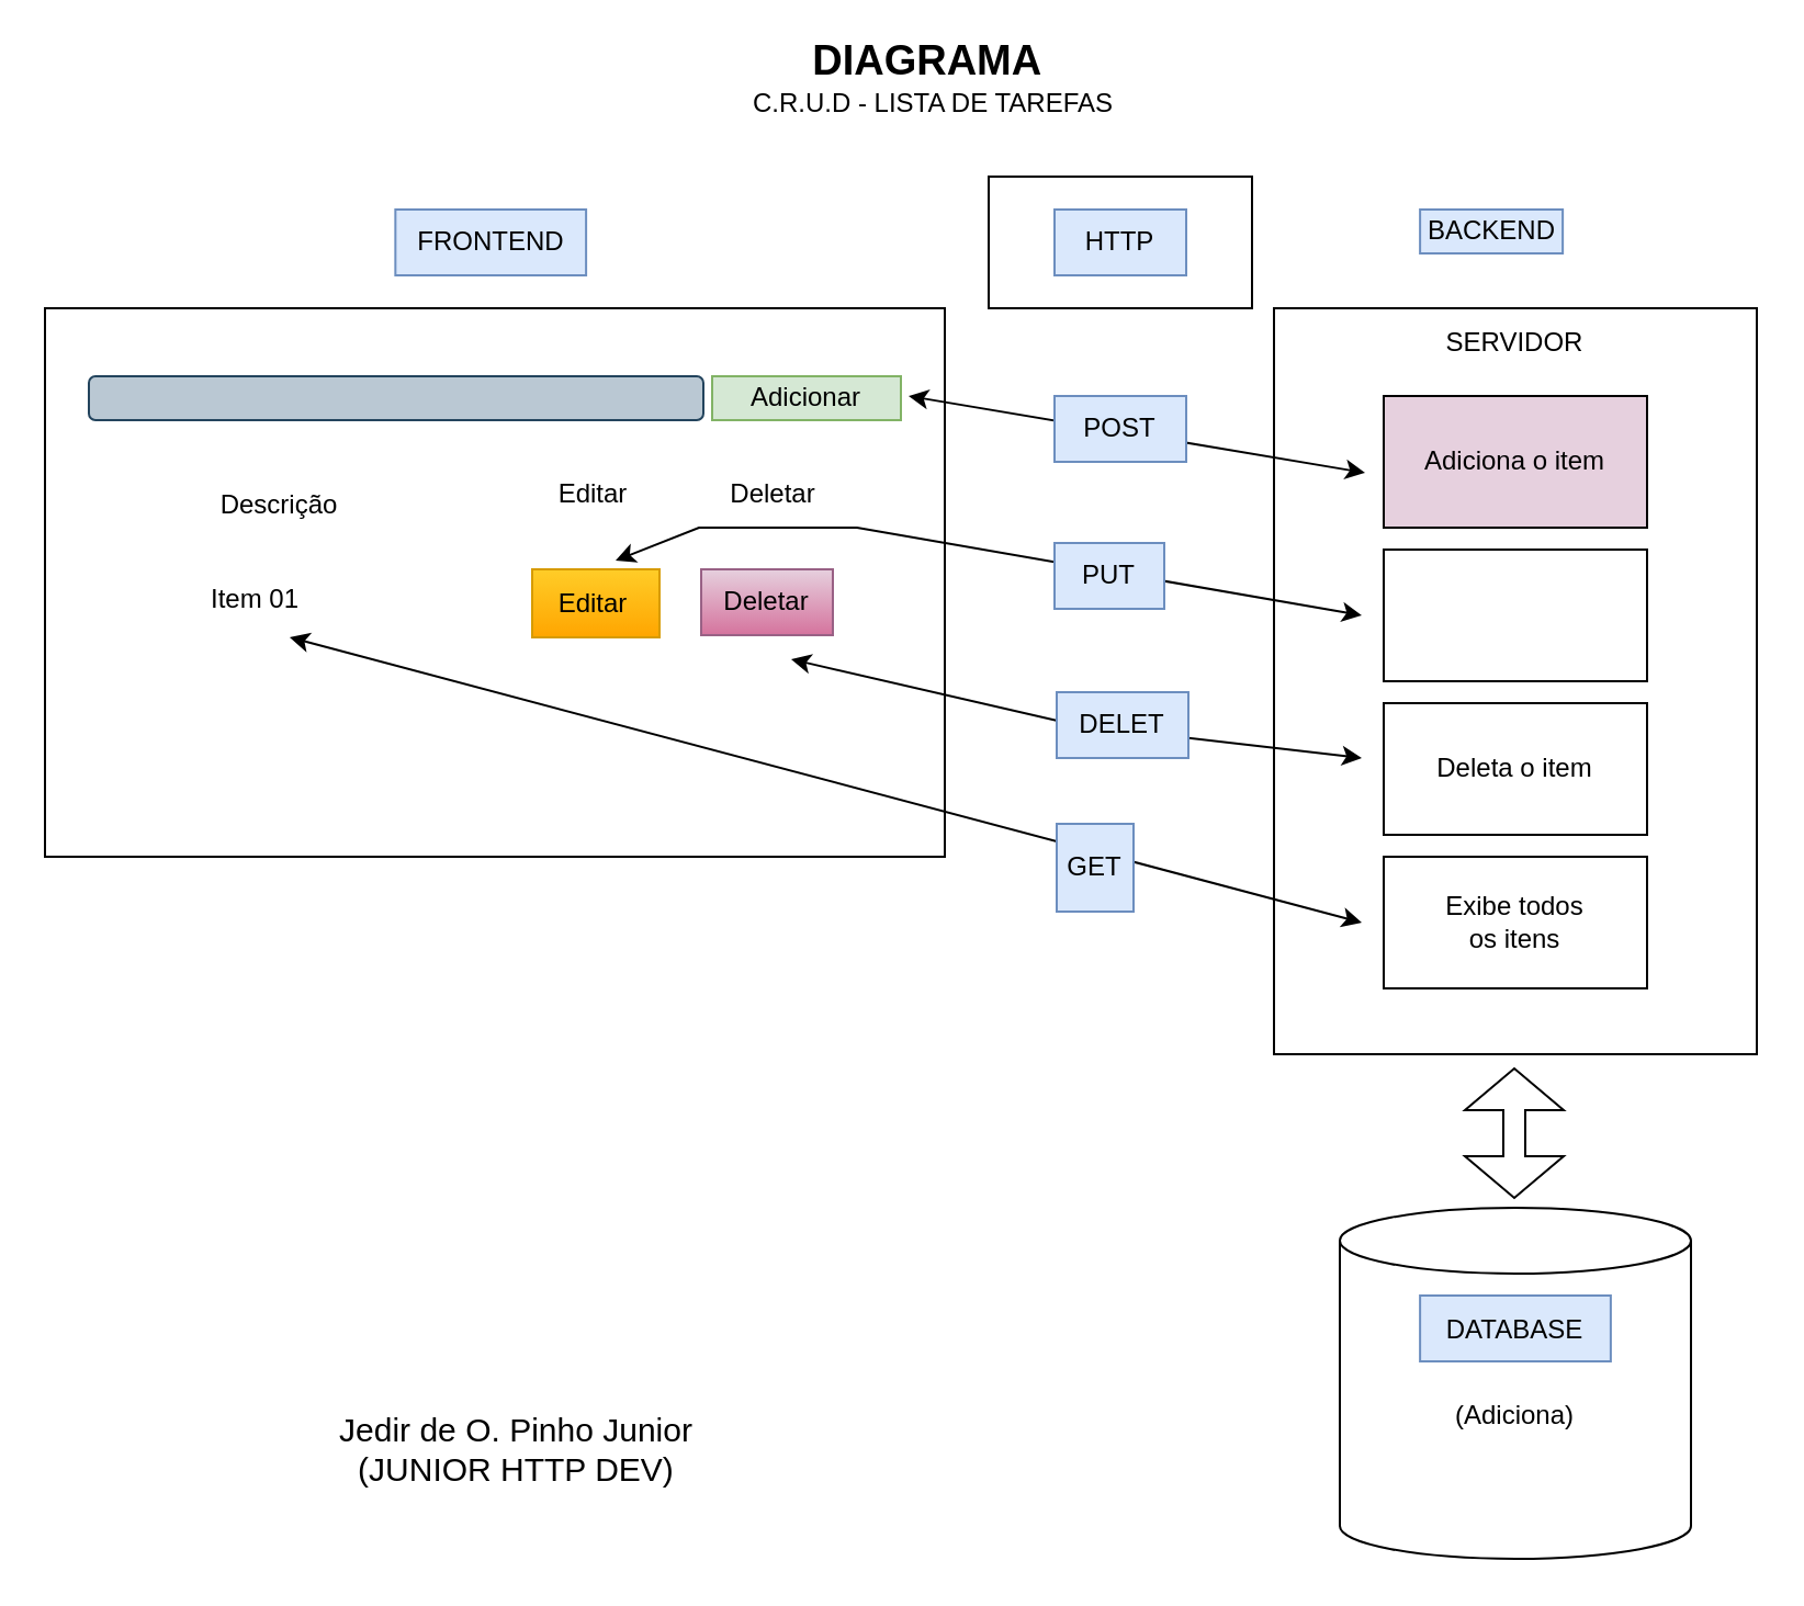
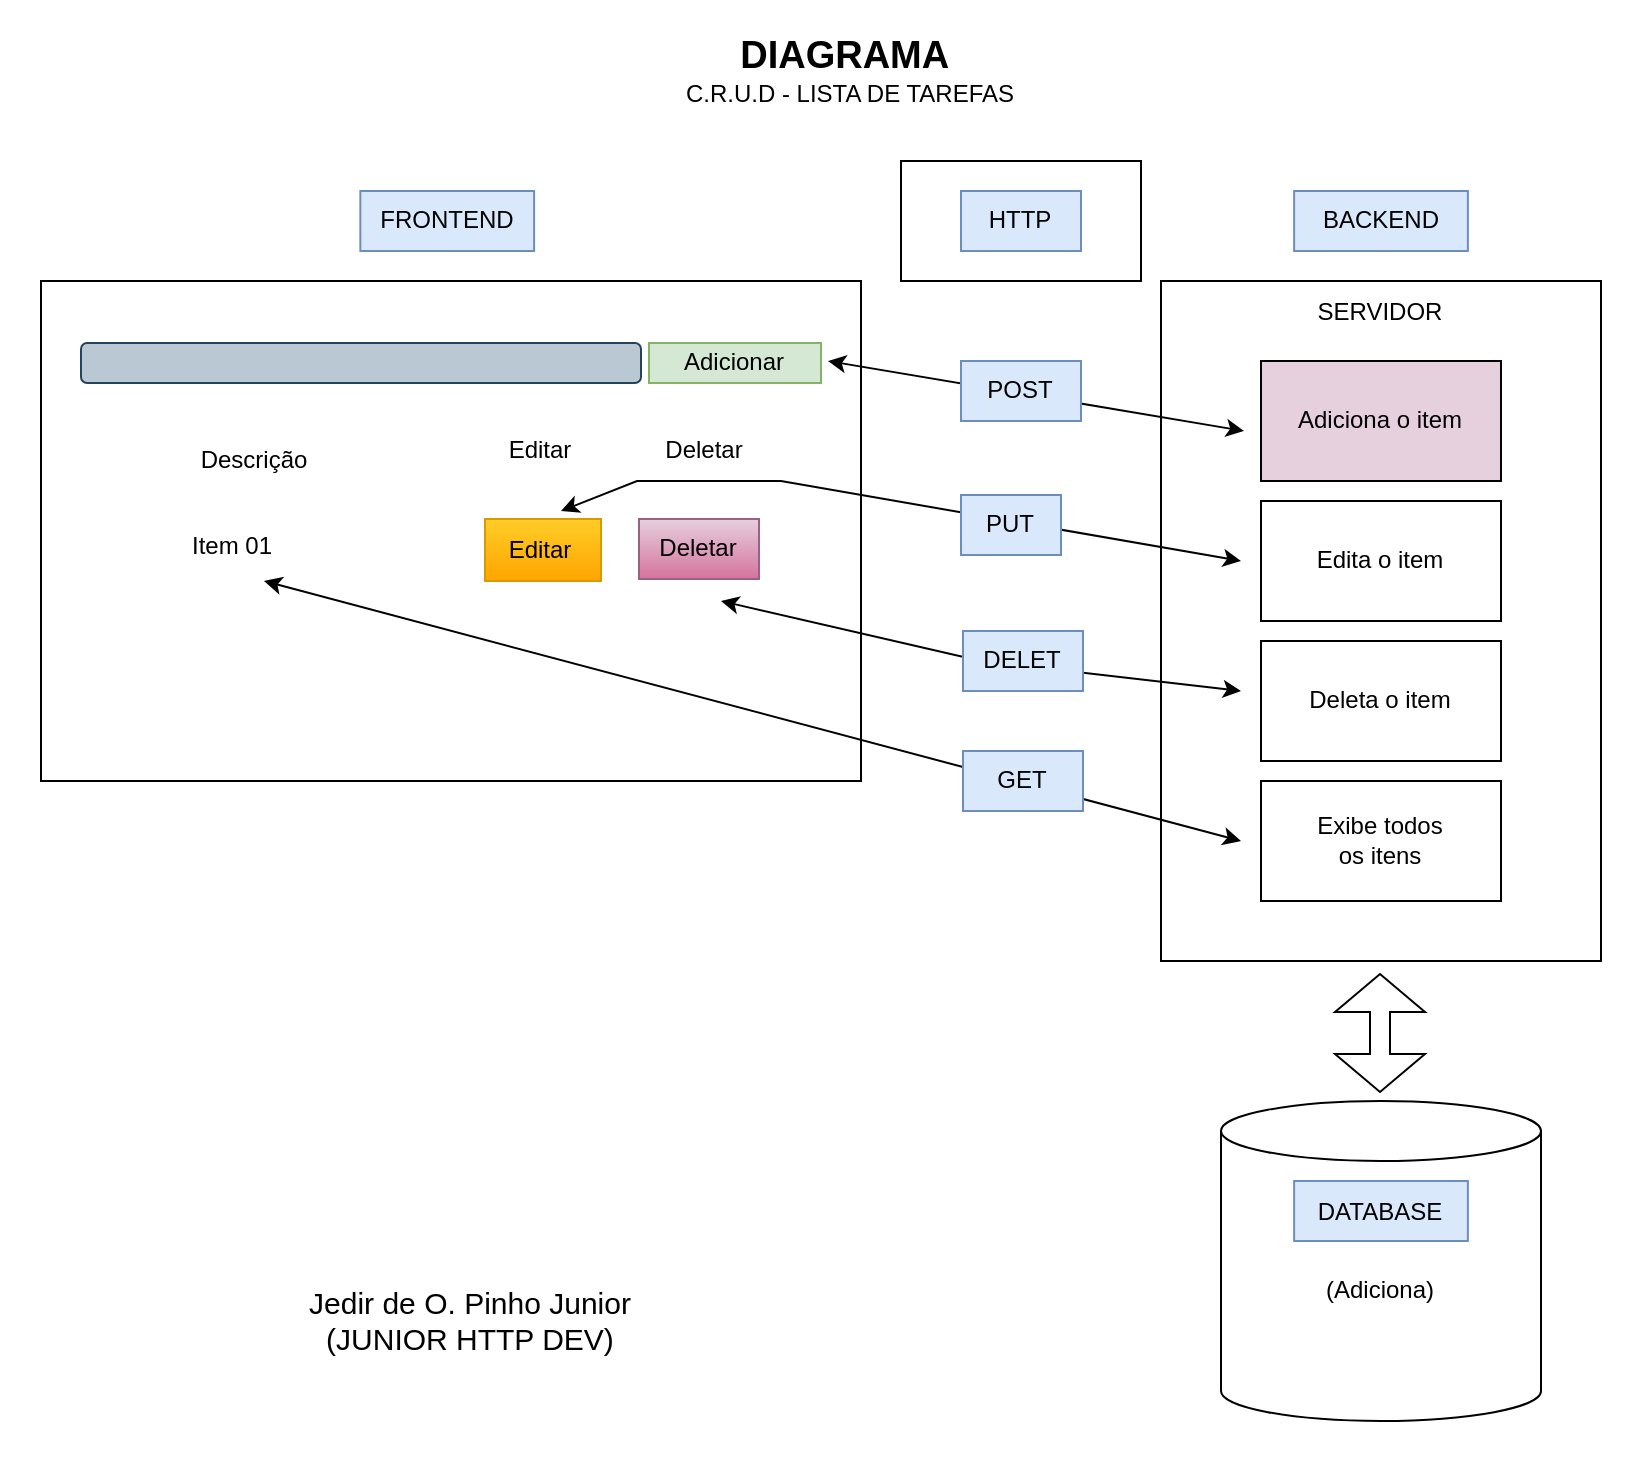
  <mxCell id="0" />
  <mxCell id="1" parent="0" />
  <mxCell id="2" value="" style="rounded=0;whiteSpace=wrap;html=1;" vertex="1" parent="1"><mxGeometry x="450" y="80" width="120" height="60" as="geometry" /></mxCell>
  <mxCell id="3" value="HTTP" style="text;html=1;align=center;verticalAlign=middle;whiteSpace=wrap;rounded=0;fillColor=#dae8fc;strokeColor=#6c8ebf;" vertex="1" parent="1"><mxGeometry x="480" y="95" width="60" height="30" as="geometry" /></mxCell>
  <mxCell id="4" value="" style="rounded=0;whiteSpace=wrap;html=1;" vertex="1" parent="1"><mxGeometry x="580" y="140" width="220" height="340" as="geometry" /></mxCell>
  <mxCell id="5" value="FRONTEND" style="text;html=1;align=center;verticalAlign=middle;whiteSpace=wrap;rounded=0;fillColor=#dae8fc;strokeColor=#6c8ebf;" vertex="1" parent="1"><mxGeometry x="179.67" y="95" width="86.88" height="30" as="geometry" /></mxCell>
- <mxCell id="6" value="BACKEND" style="text;html=1;align=center;verticalAlign=middle;whiteSpace=wrap;rounded=0;fillColor=#dae8fc;strokeColor=#6c8ebf;" vertex="1" parent="1"><mxGeometry x="646.56" y="95" width="65" height="20" as="geometry" /></mxCell>
+ <mxCell id="6" value="BACKEND" style="text;html=1;align=center;verticalAlign=middle;whiteSpace=wrap;rounded=0;fillColor=#dae8fc;strokeColor=#6c8ebf;" vertex="1" parent="1"><mxGeometry x="646.56" y="95" width="86.88" height="30" as="geometry" /></mxCell>
  <mxCell id="7" value="SERVIDOR" style="text;html=1;align=center;verticalAlign=middle;whiteSpace=wrap;rounded=0;" vertex="1" parent="1"><mxGeometry x="640" y="141" width="100" height="30" as="geometry" /></mxCell>
  <mxCell id="8" value="" style="rounded=0;whiteSpace=wrap;html=1;" vertex="1" parent="1"><mxGeometry x="20" y="140" width="410" height="250" as="geometry" /></mxCell>
  <mxCell id="9" value="" style="rounded=1;whiteSpace=wrap;html=1;fillColor=#bac8d3;strokeColor=#23445d;" vertex="1" parent="1"><mxGeometry x="40" y="171" width="280" height="20" as="geometry" /></mxCell>
  <mxCell id="10" value="" style="rounded=0;whiteSpace=wrap;html=1;fillColor=#d5e8d4;strokeColor=#82b366;" vertex="1" parent="1"><mxGeometry x="324" y="171" width="86" height="20" as="geometry" /></mxCell>
  <mxCell id="11" value="Adicionar" style="text;html=1;align=center;verticalAlign=middle;whiteSpace=wrap;rounded=0;" vertex="1" parent="1"><mxGeometry x="332" y="166" width="70" height="30" as="geometry" /></mxCell>
  <mxCell id="12" value="Descrição" style="text;html=1;align=center;verticalAlign=middle;whiteSpace=wrap;rounded=0;" vertex="1" parent="1"><mxGeometry x="97" y="215" width="60" height="30" as="geometry" /></mxCell>
  <mxCell id="13" value="Editar" style="text;html=1;align=center;verticalAlign=middle;whiteSpace=wrap;rounded=0;" vertex="1" parent="1"><mxGeometry x="240" y="210" width="60" height="30" as="geometry" /></mxCell>
  <mxCell id="14" value="Deletar" style="text;html=1;align=center;verticalAlign=middle;whiteSpace=wrap;rounded=0;" vertex="1" parent="1"><mxGeometry x="322" y="210" width="60" height="30" as="geometry" /></mxCell>
  <mxCell id="15" value="Item 01" style="text;html=1;align=center;verticalAlign=middle;whiteSpace=wrap;rounded=0;" vertex="1" parent="1"><mxGeometry x="86" y="258" width="60" height="30" as="geometry" /></mxCell>
  <mxCell id="16" value="" style="rounded=0;whiteSpace=wrap;html=1;fillColor=#ffcccc;strokeColor=#36393d;" vertex="1" parent="1"><mxGeometry x="320" y="260.5" width="58" height="27" as="geometry" /></mxCell>
  <mxCell id="17" value="Deletar" style="text;html=1;align=center;verticalAlign=middle;whiteSpace=wrap;rounded=0;fillColor=#e6d0de;gradientColor=#d5739d;strokeColor=#996185;" vertex="1" parent="1"><mxGeometry x="319" y="259" width="60" height="30" as="geometry" /></mxCell>
  <mxCell id="18" value="" style="rounded=0;whiteSpace=wrap;html=1;fillColor=#ffcd28;gradientColor=#ffa500;strokeColor=#d79b00;" vertex="1" parent="1"><mxGeometry x="242" y="259" width="58" height="31" as="geometry" /></mxCell>
  <mxCell id="19" value="Editar" style="text;html=1;align=center;verticalAlign=middle;whiteSpace=wrap;rounded=0;" vertex="1" parent="1"><mxGeometry x="245" y="259" width="50" height="31" as="geometry" /></mxCell>
  <mxCell id="20" value="Adiciona o item" style="rounded=0;whiteSpace=wrap;html=1;fillColor=#e6d0de;" vertex="1" parent="1"><mxGeometry x="630" y="180" width="120" height="60" as="geometry" /></mxCell>
  <mxCell id="21" value="" style="rounded=0;whiteSpace=wrap;html=1;" vertex="1" parent="1"><mxGeometry x="630" y="250" width="120" height="60" as="geometry" /></mxCell>
+ <mxCell id="22" value="Edita o item" style="text;html=1;align=center;verticalAlign=middle;whiteSpace=wrap;rounded=0;" vertex="1" parent="1"><mxGeometry x="650" y="265" width="80" height="30" as="geometry" /></mxCell>
  <mxCell id="23" value="" style="rounded=0;whiteSpace=wrap;html=1;" vertex="1" parent="1"><mxGeometry x="630" y="320" width="120" height="60" as="geometry" /></mxCell>
  <mxCell id="24" value="" style="rounded=0;whiteSpace=wrap;html=1;" vertex="1" parent="1"><mxGeometry x="630" y="390" width="120" height="60" as="geometry" /></mxCell>
  <mxCell id="25" value="Deleta o item" style="text;html=1;align=center;verticalAlign=middle;whiteSpace=wrap;rounded=0;" vertex="1" parent="1"><mxGeometry x="650" y="335" width="80" height="30" as="geometry" /></mxCell>
  <mxCell id="26" value="Exibe todos os itens" style="text;html=1;align=center;verticalAlign=middle;whiteSpace=wrap;rounded=0;" vertex="1" parent="1"><mxGeometry x="650" y="405" width="80" height="30" as="geometry" /></mxCell>
  <mxCell id="27" value="" style="endArrow=classic;startArrow=classic;html=1;rounded=0;" edge="1" parent="1"><mxGeometry width="50" height="50" relative="1" as="geometry"><mxPoint x="131.5" y="290" as="sourcePoint" /><mxPoint x="620" y="420" as="targetPoint" /></mxGeometry></mxCell>
  <mxCell id="28" value="" style="endArrow=classic;startArrow=classic;html=1;rounded=0;" edge="1" parent="1"><mxGeometry width="50" height="50" relative="1" as="geometry"><mxPoint x="413.5" y="180" as="sourcePoint" /><mxPoint x="621.5" y="215" as="targetPoint" /></mxGeometry></mxCell>
  <mxCell id="29" value="" style="endArrow=classic;startArrow=classic;html=1;rounded=0;" edge="1" parent="1"><mxGeometry width="50" height="50" relative="1" as="geometry"><mxPoint x="280" y="255" as="sourcePoint" /><mxPoint x="620" y="280" as="targetPoint" /><Array as="points"><mxPoint x="318" y="240" /><mxPoint x="390" y="240" /></Array></mxGeometry></mxCell>
  <mxCell id="30" value="" style="endArrow=classic;startArrow=classic;html=1;rounded=0;" edge="1" parent="1"><mxGeometry width="50" height="50" relative="1" as="geometry"><mxPoint x="360" y="300" as="sourcePoint" /><mxPoint x="620" y="345" as="targetPoint" /><Array as="points"><mxPoint x="490" y="330" /></Array></mxGeometry></mxCell>
  <mxCell id="31" value="POST" style="text;html=1;align=center;verticalAlign=middle;whiteSpace=wrap;rounded=0;fillColor=#dae8fc;strokeColor=#6c8ebf;" vertex="1" parent="1"><mxGeometry x="480" y="180" width="60" height="30" as="geometry" /></mxCell>
  <mxCell id="32" value="PUT" style="text;html=1;align=center;verticalAlign=middle;whiteSpace=wrap;rounded=0;fillColor=#dae8fc;strokeColor=#6c8ebf;" vertex="1" parent="1"><mxGeometry x="480" y="247" width="50" height="30" as="geometry" /></mxCell>
  <mxCell id="33" value="DELET" style="text;html=1;align=center;verticalAlign=middle;whiteSpace=wrap;rounded=0;fillColor=#dae8fc;strokeColor=#6c8ebf;" vertex="1" parent="1"><mxGeometry x="481" y="315" width="60" height="30" as="geometry" /></mxCell>
- <mxCell id="34" value="GET" style="text;html=1;align=center;verticalAlign=middle;whiteSpace=wrap;rounded=0;fillColor=#dae8fc;strokeColor=#6c8ebf;" vertex="1" parent="1"><mxGeometry x="481" y="375" width="35" height="40" as="geometry" /></mxCell>
+ <mxCell id="34" value="GET" style="text;html=1;align=center;verticalAlign=middle;whiteSpace=wrap;rounded=0;fillColor=#dae8fc;strokeColor=#6c8ebf;" vertex="1" parent="1"><mxGeometry x="481" y="375" width="60" height="30" as="geometry" /></mxCell>
  <mxCell id="35" value="" style="shape=flexArrow;endArrow=classic;startArrow=classic;html=1;rounded=0;endWidth=34;endSize=6;startWidth=34;startSize=6;" edge="1" parent="1"><mxGeometry width="100" height="100" relative="1" as="geometry"><mxPoint x="689.5" y="546" as="sourcePoint" /><mxPoint x="689.5" y="486" as="targetPoint" /></mxGeometry></mxCell>
  <mxCell id="36" value="" style="shape=cylinder3;whiteSpace=wrap;html=1;boundedLbl=1;backgroundOutline=1;size=15;" vertex="1" parent="1"><mxGeometry x="610" y="550" width="160" height="160" as="geometry" /></mxCell>
  <mxCell id="37" value="&lt;span style=&quot;color: rgba(0, 0, 0, 0); font-family: monospace; font-size: 0px; text-align: start; text-wrap: nowrap;&quot;&gt;%3CmxGraphModel%3E%3Croot%3E%3CmxCell%20id%3D%220%22%2F%3E%3CmxCell%20id%3D%221%22%20parent%3D%220%22%2F%3E%3CmxCell%20id%3D%222%22%20value%3D%22DATABASE%26lt%3Bbr%26gt%3B(PostgreSQL)%22%20style%3D%22text%3Bhtml%3D1%3Balign%3Dcenter%3BverticalAlign%3Dmiddle%3BwhiteSpace%3Dwrap%3Brounded%3D0%3B%22%20vertex%3D%221%22%20parent%3D%221%22%3E%3CmxGeometry%20x%3D%22660%22%20y%3D%22615%22%20width%3D%2260%22%20height%3D%2230%22%20as%3D%22geometry%22%2F%3E%3C%2FmxCell%3E%3C%2Froot%3E%3C%2FmxGraphModel%3E&lt;/span&gt;" style="text;html=1;align=center;verticalAlign=middle;whiteSpace=wrap;rounded=0;fillColor=#dae8fc;strokeColor=#6c8ebf;" vertex="1" parent="1"><mxGeometry x="646.56" y="590" width="86.88" height="30" as="geometry" /></mxCell>
  <mxCell id="38" value="DATABASE" style="text;html=1;align=center;verticalAlign=middle;whiteSpace=wrap;rounded=0;" vertex="1" parent="1"><mxGeometry x="660" y="591" width="60" height="30" as="geometry" /></mxCell>
  <mxCell id="39" value="(Adiciona)" style="text;html=1;align=center;verticalAlign=middle;whiteSpace=wrap;rounded=0;" vertex="1" parent="1"><mxGeometry x="660" y="630" width="60" height="30" as="geometry" /></mxCell>
  <mxCell id="40" value="&lt;b&gt;&lt;font style=&quot;font-size: 19px;&quot;&gt;DIAGRAMA&amp;nbsp;&lt;/font&gt;&lt;/b&gt;&lt;div&gt;C.R.U.D - LISTA DE TAREFAS&lt;/div&gt;" style="text;html=1;align=center;verticalAlign=middle;whiteSpace=wrap;rounded=0;" vertex="1" parent="1"><mxGeometry x="220" y="20" width="410" height="30" as="geometry" /></mxCell>
  <mxCell id="41" value="&lt;font style=&quot;font-size: 15px;&quot;&gt;Jedir de O. Pinho Junior&lt;br&gt;(JUNIOR HTTP DEV)&lt;/font&gt;" style="text;html=1;align=center;verticalAlign=middle;whiteSpace=wrap;rounded=0;" vertex="1" parent="1"><mxGeometry x="130" y="645" width="210" height="30" as="geometry" /></mxCell>
